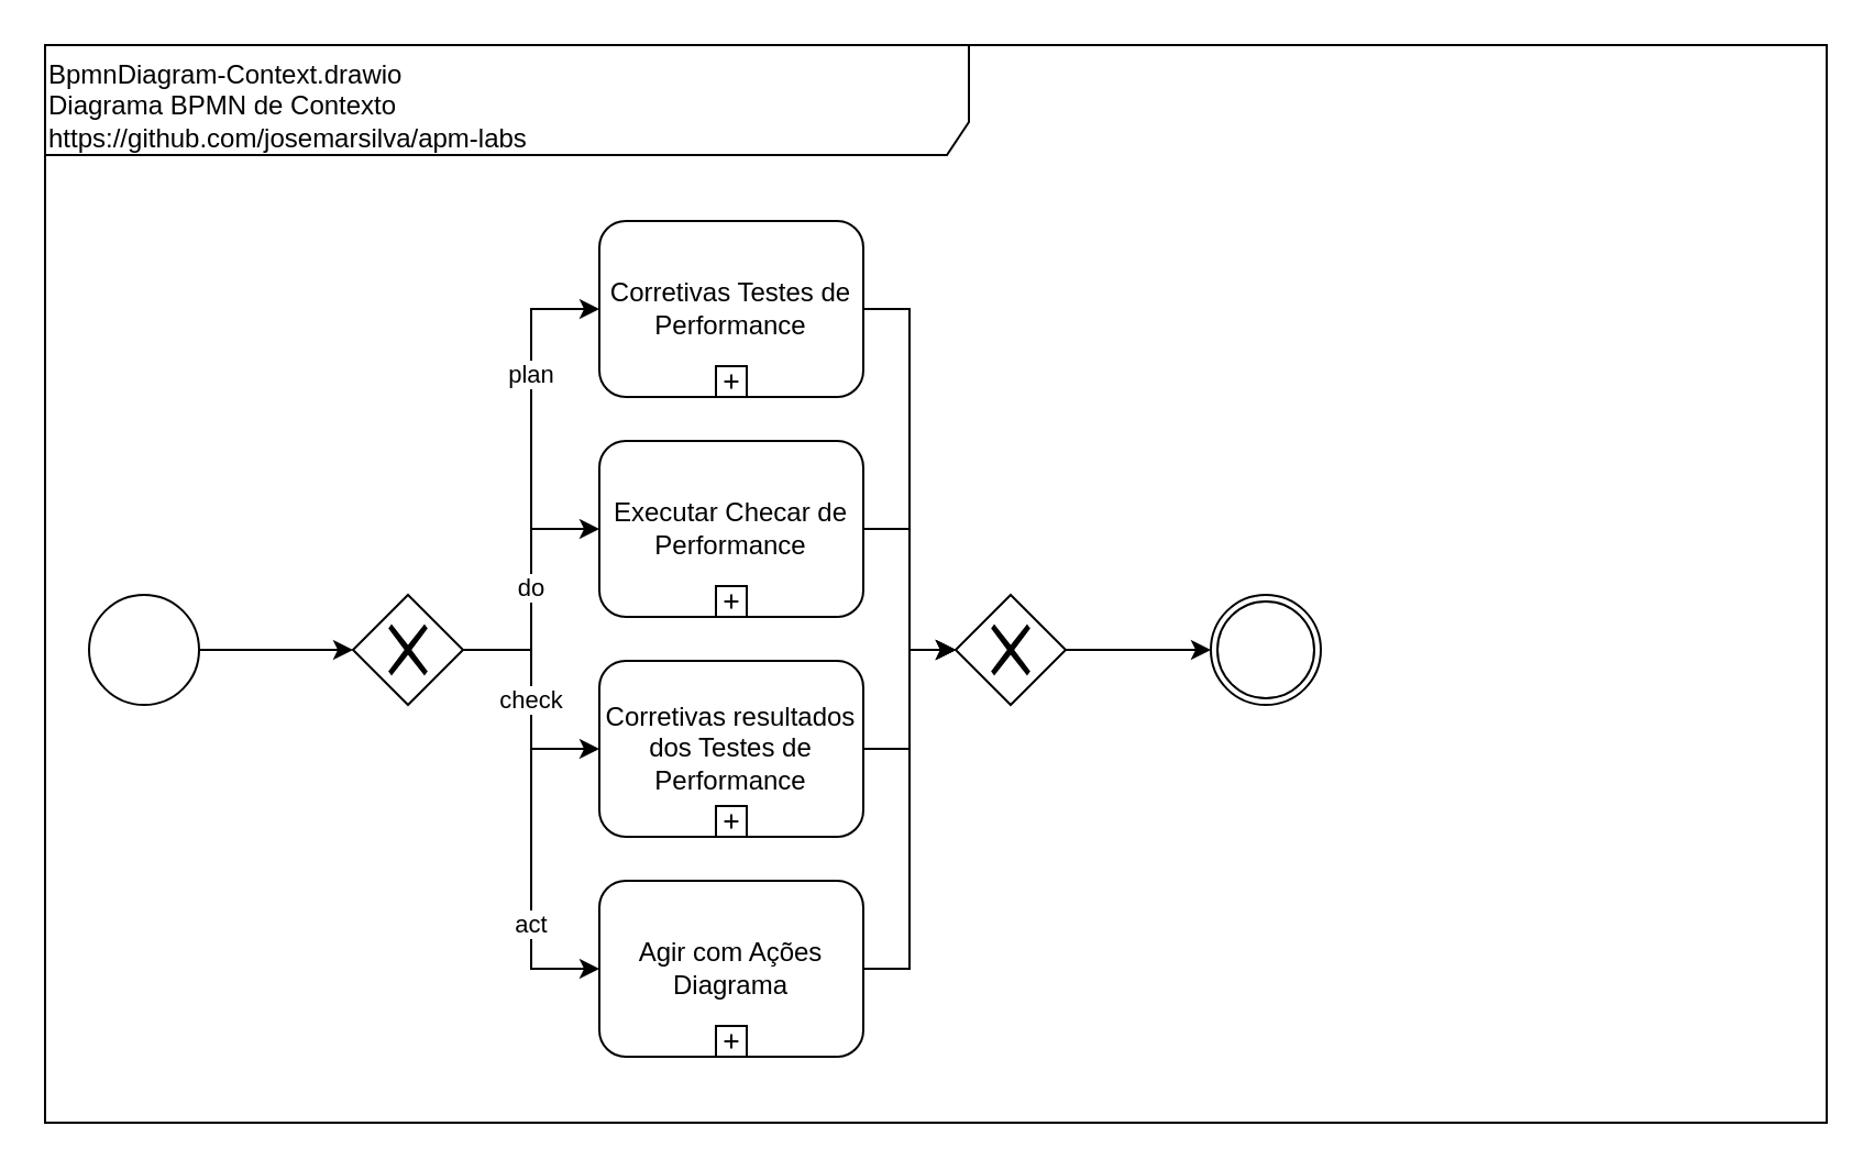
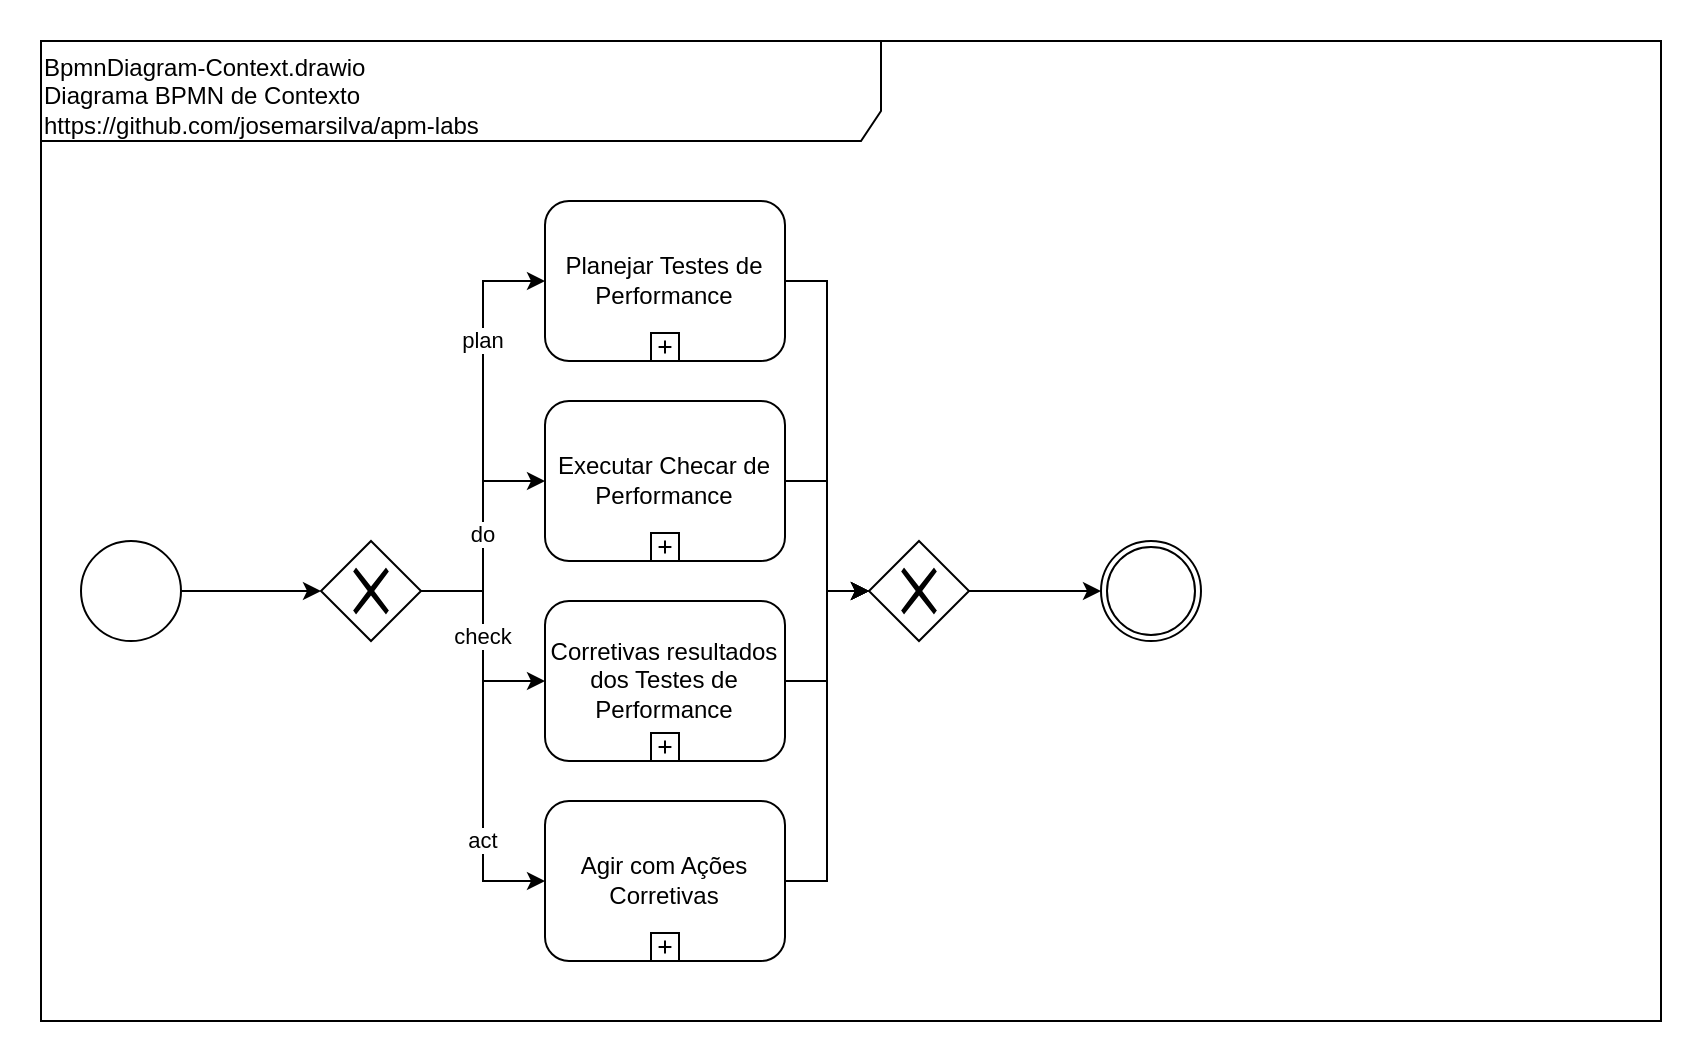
  <mxCell id="0" />
  <mxCell id="1" parent="0" />
  <mxCell id="2" value="&lt;div&gt;&lt;/div&gt;BpmnDiagram-Context.drawio&lt;br&gt;Diagrama BPMN de Contexto&lt;br&gt;https://github.com/josemarsilva/apm-labs" style="shape=umlFrame;whiteSpace=wrap;html=1;width=420;height=50;verticalAlign=top;align=left;" parent="1" vertex="1"><mxGeometry x="20" y="20" width="810" height="490" as="geometry" /></mxCell>
  <mxCell id="3" value="act" style="edgeStyle=orthogonalEdgeStyle;rounded=0;orthogonalLoop=1;jettySize=auto;html=1;entryX=0;entryY=0.5;entryDx=0;entryDy=0;exitX=1;exitY=0.5;exitDx=0;exitDy=0;" parent="1" source="9" target="21" edge="1"><mxGeometry x="0.507" relative="1" as="geometry"><mxPoint x="220" y="305" as="sourcePoint" /><mxPoint x="282" y="350" as="targetPoint" /><mxPoint as="offset" /></mxGeometry></mxCell>
  <mxCell id="4" value="plan" style="edgeStyle=orthogonalEdgeStyle;rounded=0;orthogonalLoop=1;jettySize=auto;html=1;entryX=0;entryY=0.5;entryDx=0;entryDy=0;exitX=1;exitY=0.5;exitDx=0;exitDy=0;" parent="1" source="9" target="19" edge="1"><mxGeometry x="0.438" relative="1" as="geometry"><mxPoint x="220" y="305" as="sourcePoint" /><mxPoint x="282" y="250" as="targetPoint" /><mxPoint as="offset" /></mxGeometry></mxCell>
  <mxCell id="5" style="edgeStyle=orthogonalEdgeStyle;rounded=0;orthogonalLoop=1;jettySize=auto;html=1;" parent="1" source="6" target="9" edge="1"><mxGeometry relative="1" as="geometry" /></mxCell>
  <mxCell id="6" value="" style="shape=mxgraph.bpmn.shape;html=1;verticalLabelPosition=bottom;labelBackgroundColor=#ffffff;verticalAlign=top;align=center;perimeter=ellipsePerimeter;outlineConnect=0;outline=standard;symbol=general;" parent="1" vertex="1"><mxGeometry x="40" y="270" width="50" height="50" as="geometry" /></mxCell>
  <mxCell id="7" value="do" style="edgeStyle=orthogonalEdgeStyle;rounded=0;orthogonalLoop=1;jettySize=auto;html=1;entryX=0;entryY=0.5;entryDx=0;entryDy=0;" parent="1" source="9" target="13" edge="1"><mxGeometry relative="1" as="geometry" /></mxCell>
  <mxCell id="8" value="check" style="edgeStyle=orthogonalEdgeStyle;rounded=0;orthogonalLoop=1;jettySize=auto;html=1;entryX=0;entryY=0.5;entryDx=0;entryDy=0;" parent="1" source="9" target="16" edge="1"><mxGeometry relative="1" as="geometry" /></mxCell>
  <mxCell id="9" value="" style="shape=mxgraph.bpmn.shape;html=1;verticalLabelPosition=bottom;labelBackgroundColor=#ffffff;verticalAlign=top;align=center;perimeter=rhombusPerimeter;background=gateway;outlineConnect=0;outline=none;symbol=exclusiveGw;" parent="1" vertex="1"><mxGeometry x="160" y="270" width="50" height="50" as="geometry" /></mxCell>
  <mxCell id="10" style="edgeStyle=orthogonalEdgeStyle;rounded=0;orthogonalLoop=1;jettySize=auto;html=1;" parent="1" source="11" target="18" edge="1"><mxGeometry relative="1" as="geometry" /></mxCell>
  <mxCell id="11" value="" style="shape=mxgraph.bpmn.shape;html=1;verticalLabelPosition=bottom;labelBackgroundColor=#ffffff;verticalAlign=top;align=center;perimeter=rhombusPerimeter;background=gateway;outlineConnect=0;outline=none;symbol=exclusiveGw;" parent="1" vertex="1"><mxGeometry x="434" y="270" width="50" height="50" as="geometry" /></mxCell>
  <mxCell id="12" style="edgeStyle=orthogonalEdgeStyle;rounded=0;orthogonalLoop=1;jettySize=auto;html=1;entryX=0;entryY=0.5;entryDx=0;entryDy=0;" parent="1" source="13" target="11" edge="1"><mxGeometry relative="1" as="geometry" /></mxCell>
  <mxCell id="13" value="Executar Checar de Performance" style="html=1;whiteSpace=wrap;rounded=1;dropTarget=0;align=center;" parent="1" vertex="1"><mxGeometry x="272" y="200" width="120" height="80" as="geometry" /></mxCell>
  <mxCell id="14" value="" style="html=1;shape=plus;outlineConnect=0;" parent="13" vertex="1"><mxGeometry x="0.5" y="1" width="14" height="14" relative="1" as="geometry"><mxPoint x="-7" y="-14" as="offset" /></mxGeometry></mxCell>
  <mxCell id="15" style="edgeStyle=orthogonalEdgeStyle;rounded=0;orthogonalLoop=1;jettySize=auto;html=1;entryX=0;entryY=0.5;entryDx=0;entryDy=0;" parent="1" source="16" target="11" edge="1"><mxGeometry relative="1" as="geometry" /></mxCell>
  <mxCell id="16" value="Corretivas resultados dos Testes de Performance" style="html=1;whiteSpace=wrap;rounded=1;dropTarget=0;align=center;" parent="1" vertex="1"><mxGeometry x="272" y="300" width="120" height="80" as="geometry" /></mxCell>
  <mxCell id="17" value="" style="html=1;shape=plus;outlineConnect=0;" parent="16" vertex="1"><mxGeometry x="0.5" y="1" width="14" height="14" relative="1" as="geometry"><mxPoint x="-7" y="-14" as="offset" /></mxGeometry></mxCell>
  <mxCell id="18" value="" style="shape=mxgraph.bpmn.shape;html=1;verticalLabelPosition=bottom;labelBackgroundColor=#ffffff;verticalAlign=top;align=center;perimeter=ellipsePerimeter;outlineConnect=0;outline=throwing;symbol=general;" parent="1" vertex="1"><mxGeometry x="550" y="270" width="50" height="50" as="geometry" /></mxCell>
- <mxCell id="19" value="Corretivas Testes de Performance" style="html=1;whiteSpace=wrap;rounded=1;dropTarget=0;align=center;" parent="1" vertex="1"><mxGeometry x="272" y="100" width="120" height="80" as="geometry" /></mxCell>
+ <mxCell id="19" value="Planejar Testes de Performance" style="html=1;whiteSpace=wrap;rounded=1;dropTarget=0;align=center;" parent="1" vertex="1"><mxGeometry x="272" y="100" width="120" height="80" as="geometry" /></mxCell>
  <mxCell id="20" value="" style="html=1;shape=plus;outlineConnect=0;" parent="19" vertex="1"><mxGeometry x="0.5" y="1" width="14" height="14" relative="1" as="geometry"><mxPoint x="-7" y="-14" as="offset" /></mxGeometry></mxCell>
- <mxCell id="21" value="Agir com Ações Diagrama" style="html=1;whiteSpace=wrap;rounded=1;dropTarget=0;align=center;" parent="1" vertex="1"><mxGeometry x="272" y="400" width="120" height="80" as="geometry" /></mxCell>
+ <mxCell id="21" value="Agir com Ações Corretivas" style="html=1;whiteSpace=wrap;rounded=1;dropTarget=0;align=center;" parent="1" vertex="1"><mxGeometry x="272" y="400" width="120" height="80" as="geometry" /></mxCell>
  <mxCell id="22" value="" style="html=1;shape=plus;outlineConnect=0;" parent="21" vertex="1"><mxGeometry x="0.5" y="1" width="14" height="14" relative="1" as="geometry"><mxPoint x="-7" y="-14" as="offset" /></mxGeometry></mxCell>
  <mxCell id="23" style="edgeStyle=orthogonalEdgeStyle;rounded=0;orthogonalLoop=1;jettySize=auto;html=1;entryX=0;entryY=0.5;entryDx=0;entryDy=0;" parent="1" source="19" target="11" edge="1"><mxGeometry relative="1" as="geometry"><mxPoint x="402" y="250" as="sourcePoint" /><mxPoint x="444" y="305" as="targetPoint" /></mxGeometry></mxCell>
  <mxCell id="24" style="edgeStyle=orthogonalEdgeStyle;rounded=0;orthogonalLoop=1;jettySize=auto;html=1;entryX=0;entryY=0.5;entryDx=0;entryDy=0;" parent="1" source="21" target="11" edge="1"><mxGeometry relative="1" as="geometry"><mxPoint x="402" y="350" as="sourcePoint" /><mxPoint x="444" y="305" as="targetPoint" /></mxGeometry></mxCell>
